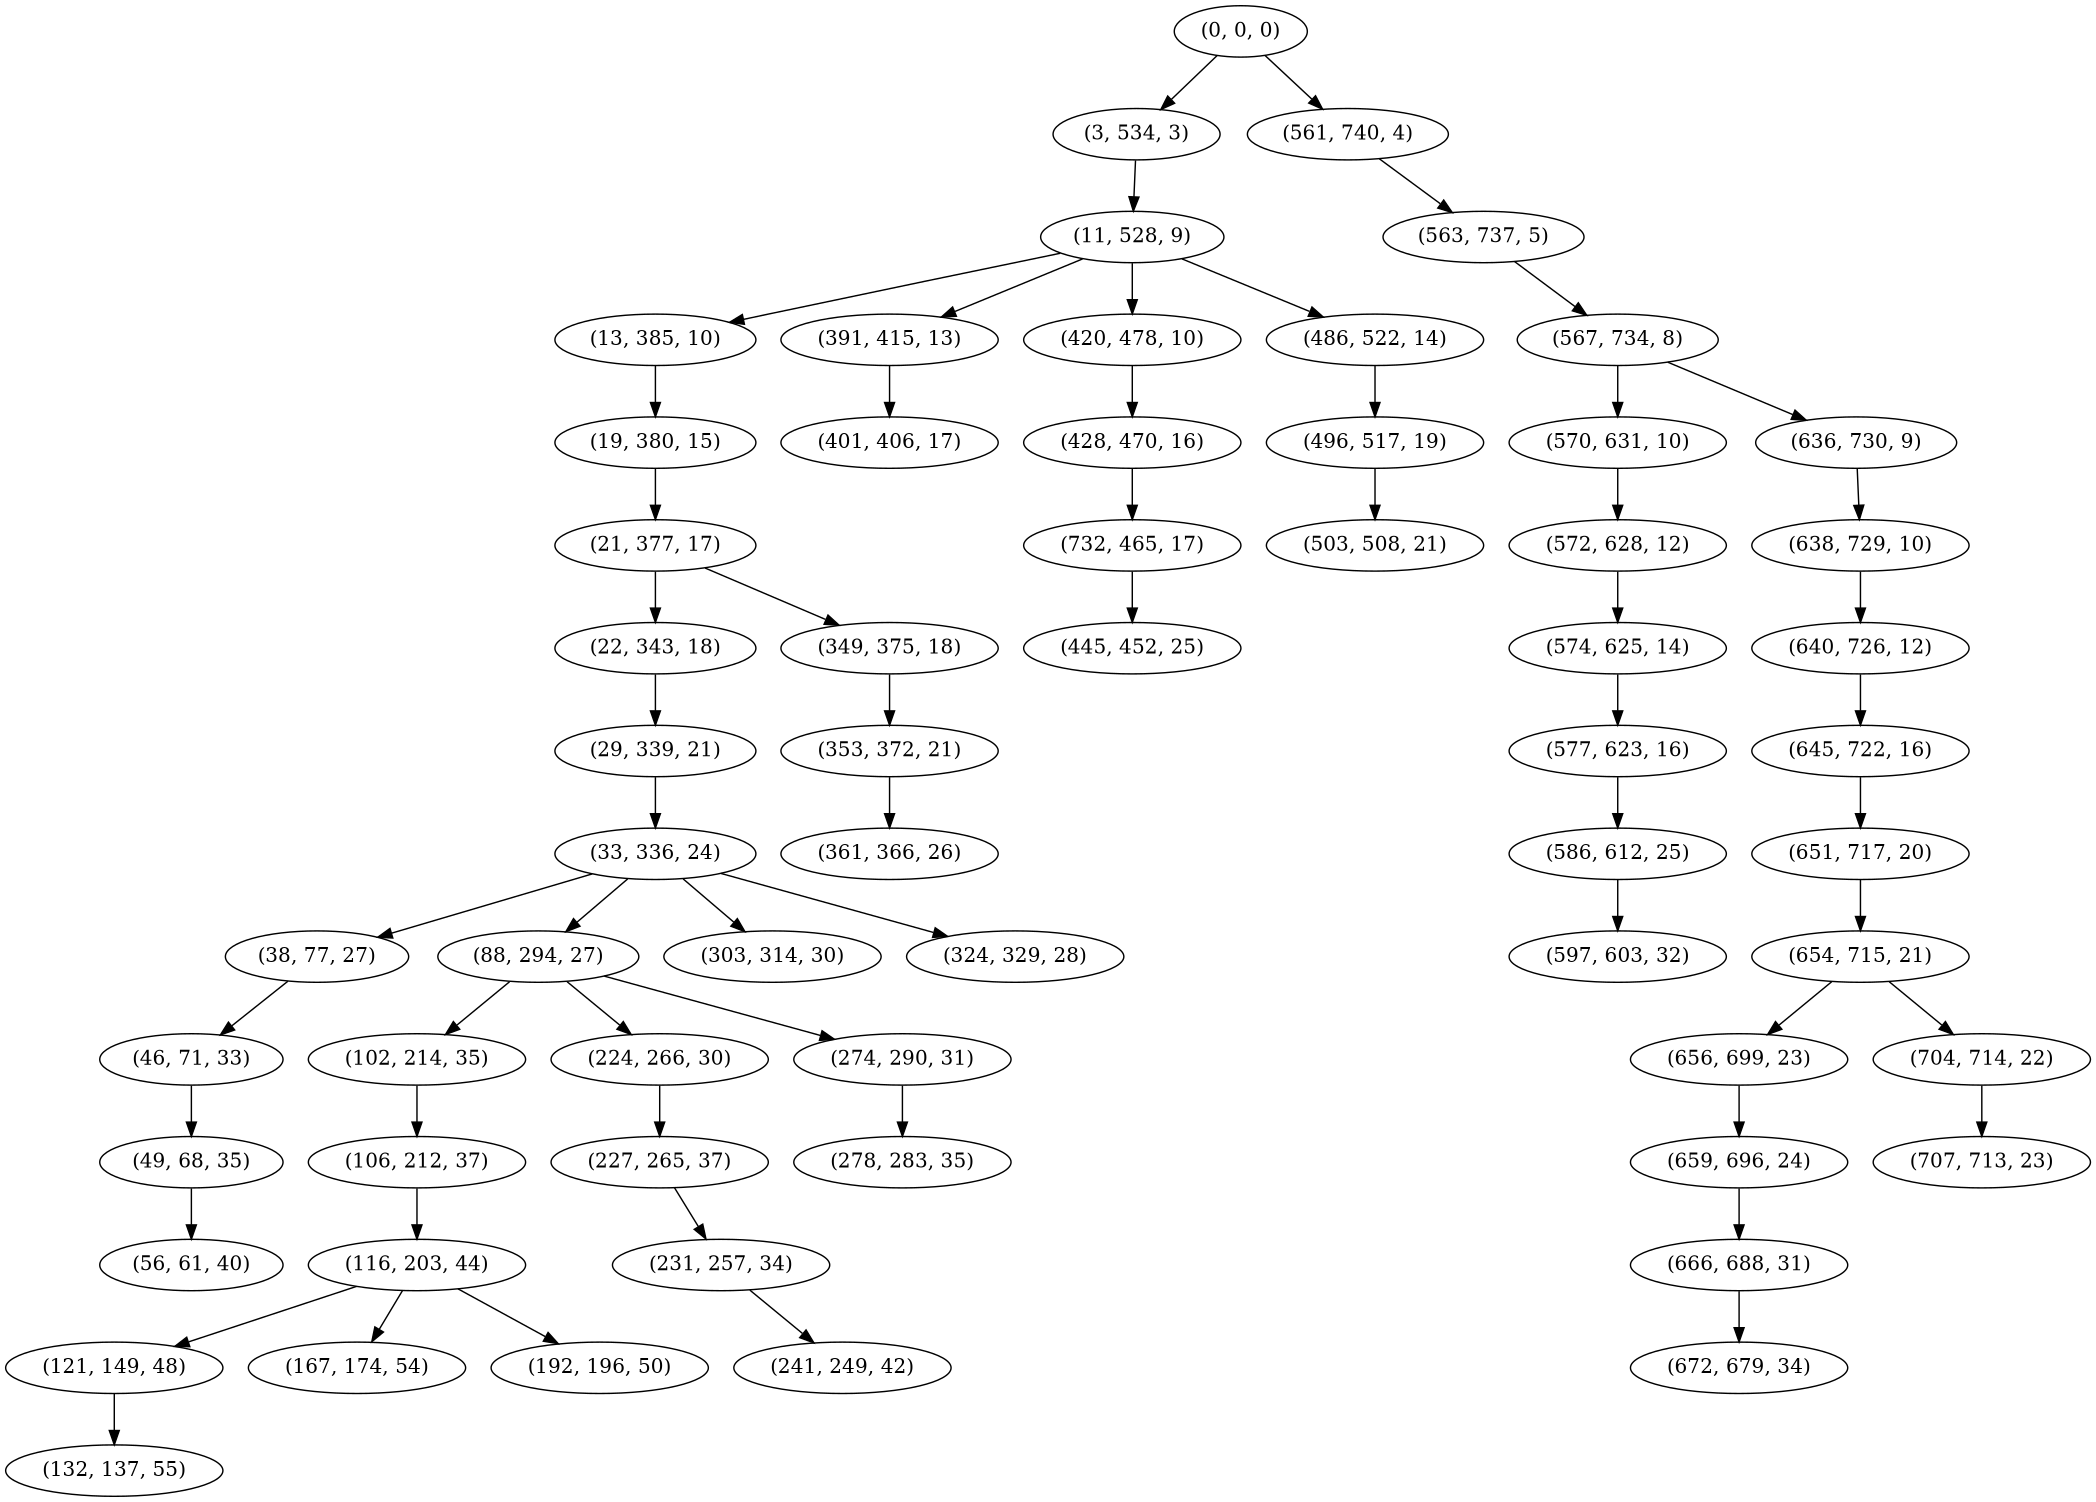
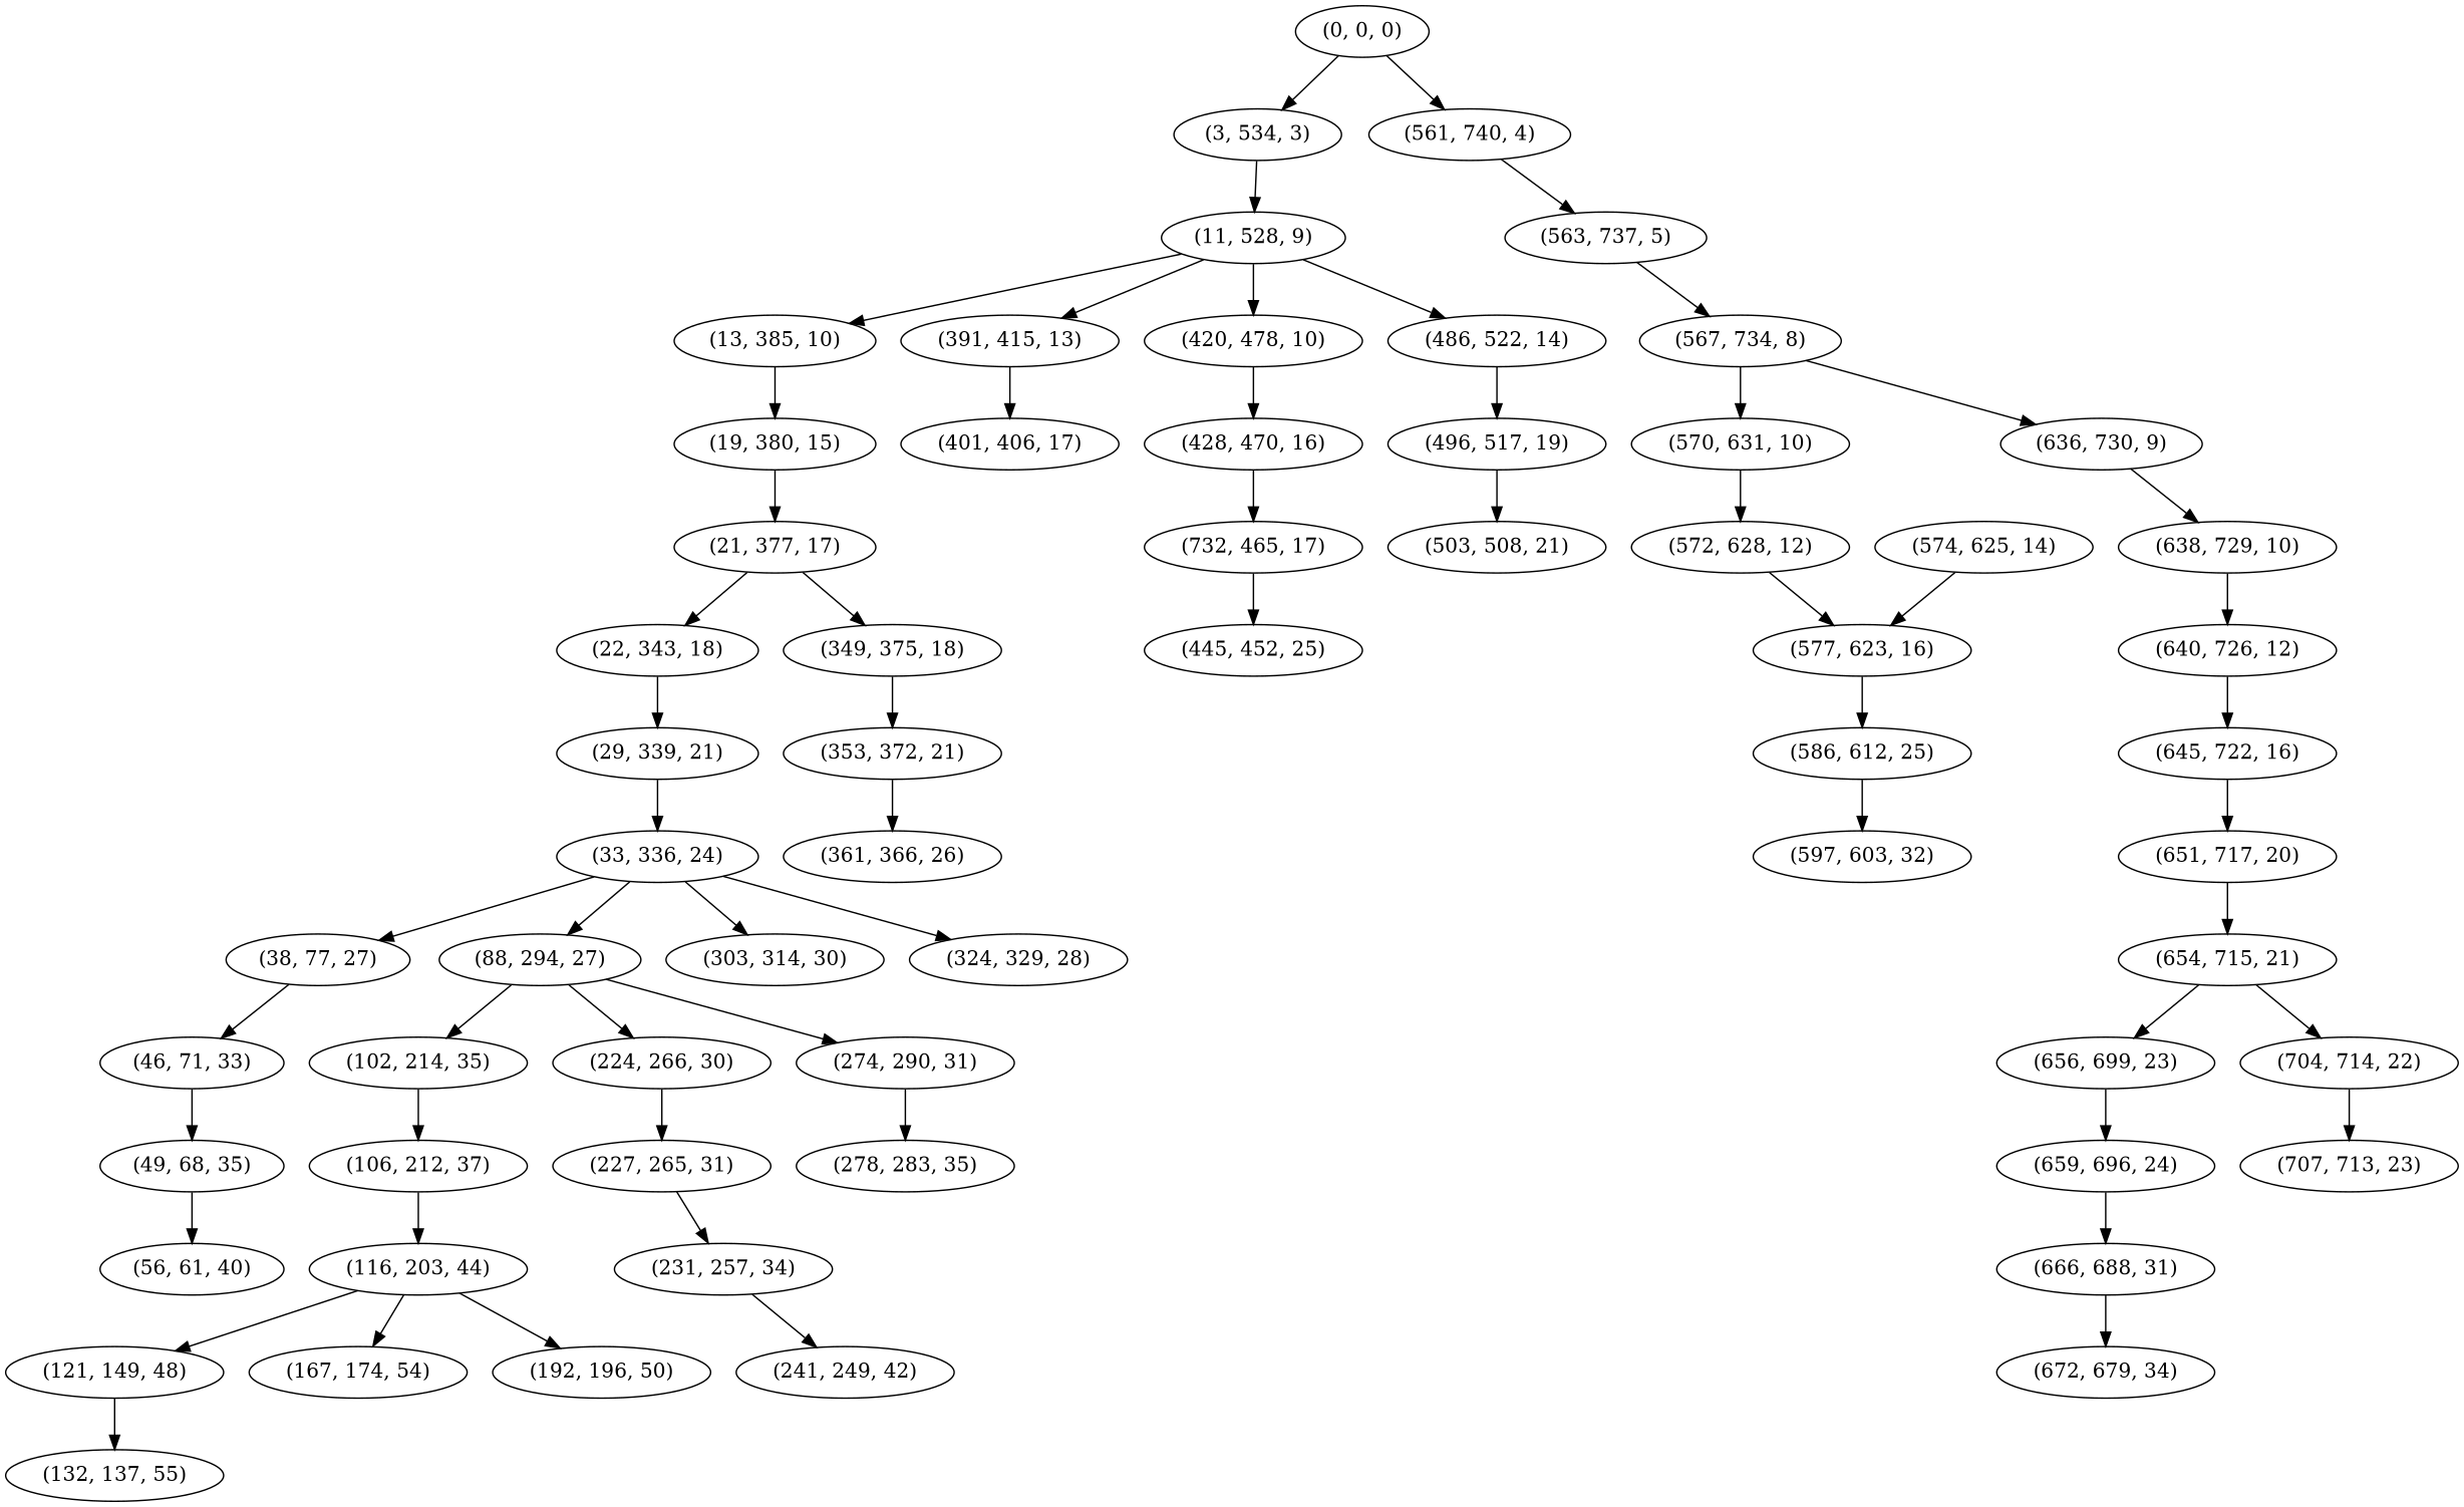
  digraph {
    fontname="DejaVu Serif"
    node [fontname="DejaVu Serif"]
    edge [fontname="DejaVu Serif"]
    "(0, 0, 0)"
    "(3, 534, 3)"
    "(561, 740, 4)"
    "(11, 528, 9)"
    "(563, 737, 5)"
    "(13, 385, 10)"
    "(391, 415, 13)"
    "(420, 478, 10)"
    "(486, 522, 14)"
    "(19, 380, 15)"
    "(401, 406, 17)"
    "(428, 470, 16)"
    "(496, 517, 19)"
    "(21, 377, 17)"
    "(22, 343, 18)"
    "(349, 375, 18)"
    "(29, 339, 21)"
    "(353, 372, 21)"
    "(33, 336, 24)"
    "(38, 77, 27)"
    "(88, 294, 27)"
    "(303, 314, 30)"
    "(324, 329, 28)"
    "(46, 71, 33)"
    "(102, 214, 35)"
    "(224, 266, 30)"
    "(274, 290, 31)"
    "(49, 68, 35)"
    "(56, 61, 40)"
    "(106, 212, 37)"
-   "(227, 265, 31)" [label="(227, 265, 37)"]
+   "(227, 265, 31)"
    "(278, 283, 35)"
    "(116, 203, 44)"
    "(121, 149, 48)"
    n35 [label="(167, 174, 54)"]
    "(192, 196, 50)"
    "(132, 137, 55)"
    "(231, 257, 34)"
    "(241, 249, 42)"
    "(361, 366, 26)"
    n41 [label="(732, 465, 17)"]
    "(445, 452, 25)"
    "(503, 508, 21)"
    "(567, 734, 8)"
    "(570, 631, 10)"
    "(636, 730, 9)"
    "(572, 628, 12)"
    "(638, 729, 10)"
    "(574, 625, 14)"
    "(577, 623, 16)"
    "(586, 612, 25)"
    "(597, 603, 32)"
    "(640, 726, 12)"
    "(645, 722, 16)"
    "(651, 717, 20)"
    "(654, 715, 21)"
    "(656, 699, 23)"
    "(704, 714, 22)"
    "(659, 696, 24)"
    "(707, 713, 23)"
    "(666, 688, 31)"
    "(672, 679, 34)"
    "(0, 0, 0)" -> "(3, 534, 3)"
    "(0, 0, 0)" -> "(561, 740, 4)"
    "(3, 534, 3)" -> "(11, 528, 9)"
    "(561, 740, 4)" -> "(563, 737, 5)"
    "(11, 528, 9)" -> "(13, 385, 10)"
    "(11, 528, 9)" -> "(391, 415, 13)"
    "(11, 528, 9)" -> "(420, 478, 10)"
    "(11, 528, 9)" -> "(486, 522, 14)"
    "(563, 737, 5)" -> "(567, 734, 8)"
    "(13, 385, 10)" -> "(19, 380, 15)"
    "(391, 415, 13)" -> "(401, 406, 17)"
    "(420, 478, 10)" -> "(428, 470, 16)"
    "(486, 522, 14)" -> "(496, 517, 19)"
    "(19, 380, 15)" -> "(21, 377, 17)"
    "(428, 470, 16)" -> n41
    "(496, 517, 19)" -> "(503, 508, 21)"
    "(21, 377, 17)" -> "(22, 343, 18)"
    "(21, 377, 17)" -> "(349, 375, 18)"
    "(22, 343, 18)" -> "(29, 339, 21)"
    "(349, 375, 18)" -> "(353, 372, 21)"
    "(29, 339, 21)" -> "(33, 336, 24)"
    "(353, 372, 21)" -> "(361, 366, 26)"
    "(33, 336, 24)" -> "(38, 77, 27)"
    "(33, 336, 24)" -> "(88, 294, 27)"
    "(33, 336, 24)" -> "(303, 314, 30)"
    "(33, 336, 24)" -> "(324, 329, 28)"
    "(38, 77, 27)" -> "(46, 71, 33)"
    "(88, 294, 27)" -> "(102, 214, 35)"
    "(88, 294, 27)" -> "(224, 266, 30)"
    "(88, 294, 27)" -> "(274, 290, 31)"
    "(46, 71, 33)" -> "(49, 68, 35)"
    "(102, 214, 35)" -> "(106, 212, 37)"
    "(224, 266, 30)" -> "(227, 265, 31)"
    "(274, 290, 31)" -> "(278, 283, 35)"
    "(49, 68, 35)" -> "(56, 61, 40)"
    "(106, 212, 37)" -> "(116, 203, 44)"
    "(227, 265, 31)" -> "(231, 257, 34)"
    "(116, 203, 44)" -> "(121, 149, 48)"
    "(116, 203, 44)" -> n35
    "(116, 203, 44)" -> "(192, 196, 50)"
    "(121, 149, 48)" -> "(132, 137, 55)"
    "(231, 257, 34)" -> "(241, 249, 42)"
    n41 -> "(445, 452, 25)"
    "(567, 734, 8)" -> "(570, 631, 10)"
    "(567, 734, 8)" -> "(636, 730, 9)"
    "(570, 631, 10)" -> "(572, 628, 12)"
    "(636, 730, 9)" -> "(638, 729, 10)"
-   "(572, 628, 12)" -> "(574, 625, 14)"
+   "(572, 628, 12)" -> "(577, 623, 16)"
    "(638, 729, 10)" -> "(640, 726, 12)"
    "(574, 625, 14)" -> "(577, 623, 16)"
    "(577, 623, 16)" -> "(586, 612, 25)"
    "(586, 612, 25)" -> "(597, 603, 32)"
    "(640, 726, 12)" -> "(645, 722, 16)"
    "(645, 722, 16)" -> "(651, 717, 20)"
    "(651, 717, 20)" -> "(654, 715, 21)"
    "(654, 715, 21)" -> "(656, 699, 23)"
    "(654, 715, 21)" -> "(704, 714, 22)"
    "(656, 699, 23)" -> "(659, 696, 24)"
    "(704, 714, 22)" -> "(707, 713, 23)"
    "(659, 696, 24)" -> "(666, 688, 31)"
    "(666, 688, 31)" -> "(672, 679, 34)"
  }
